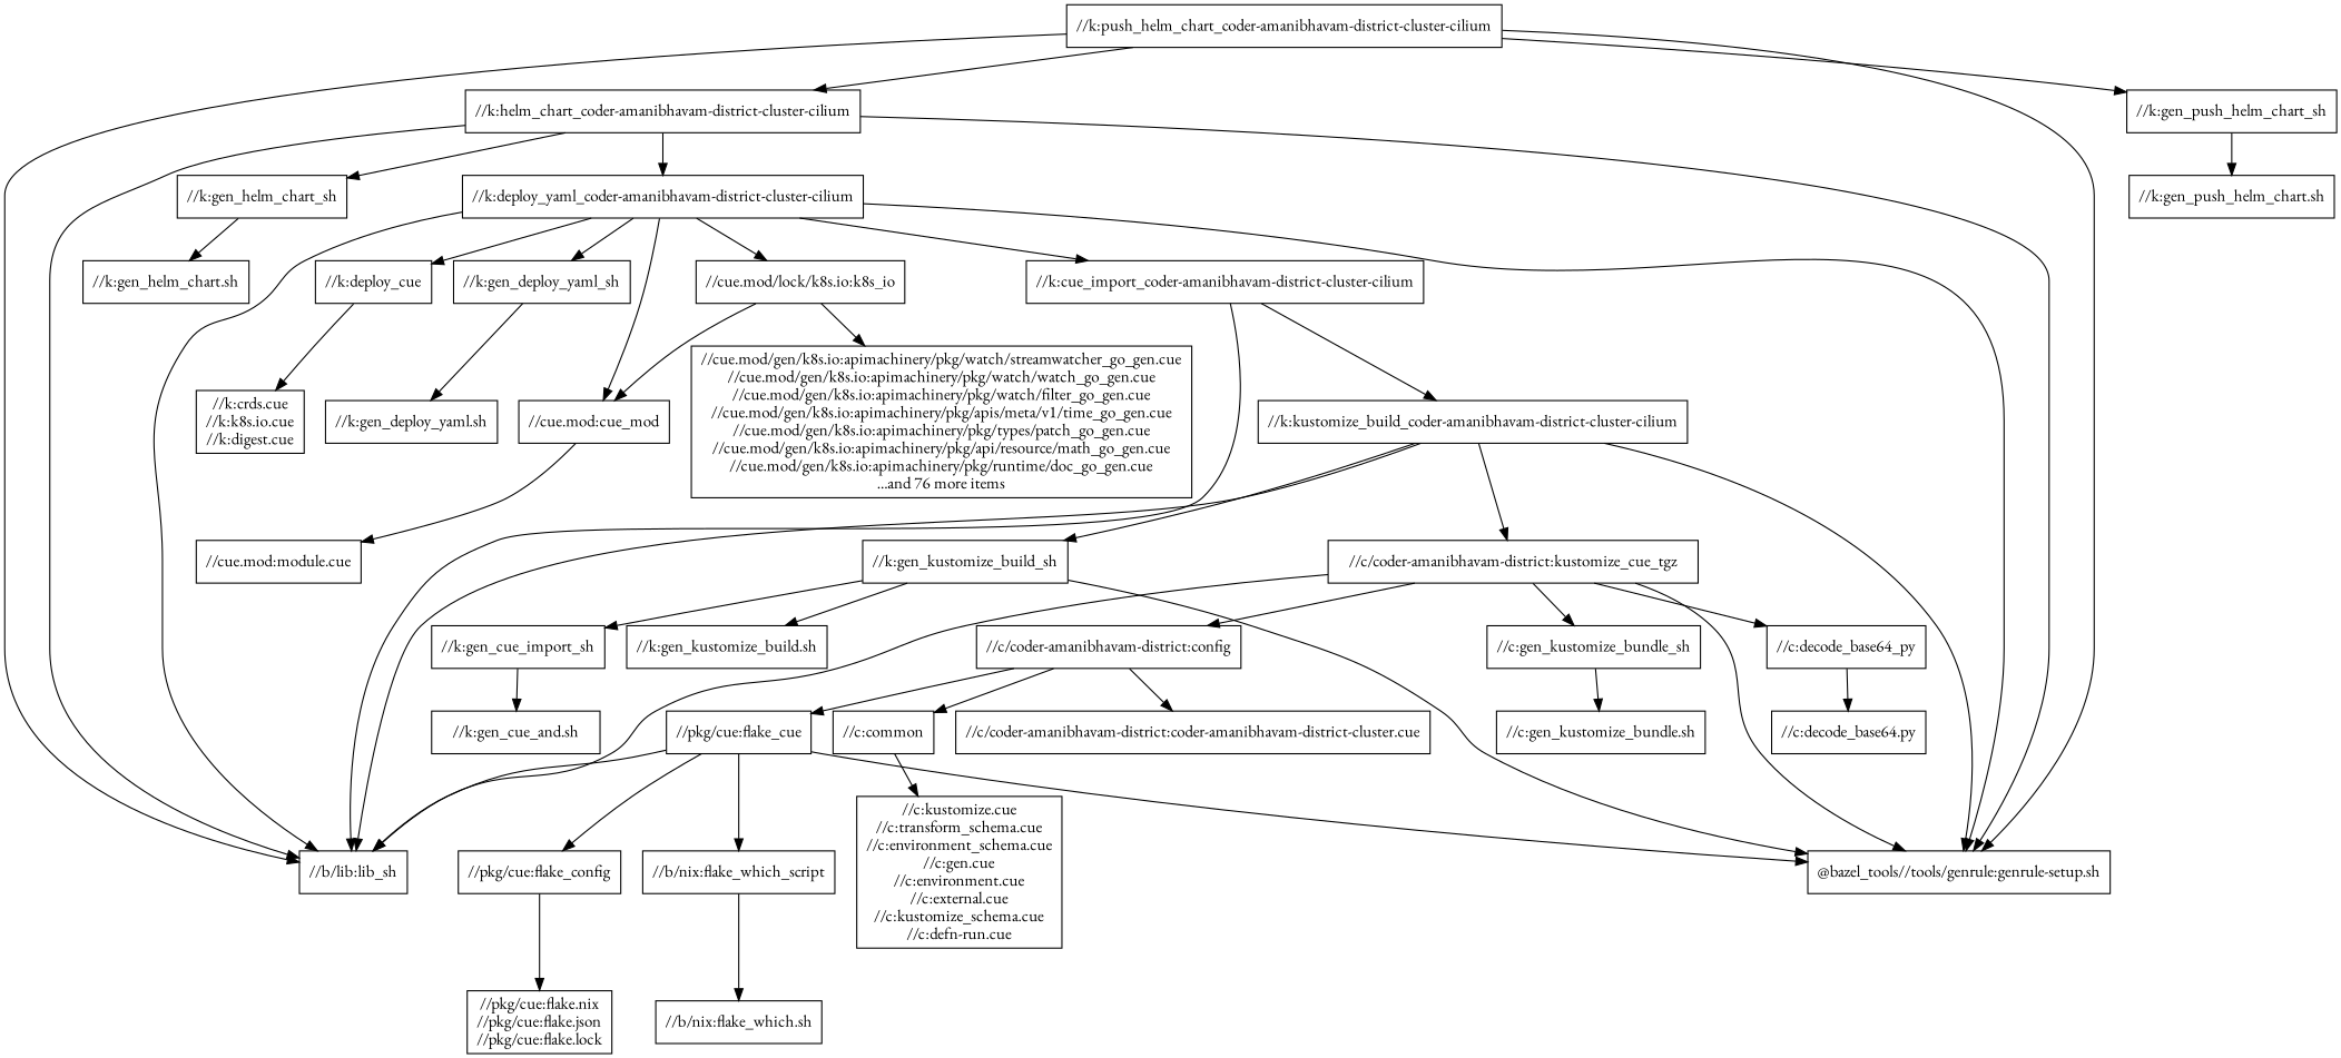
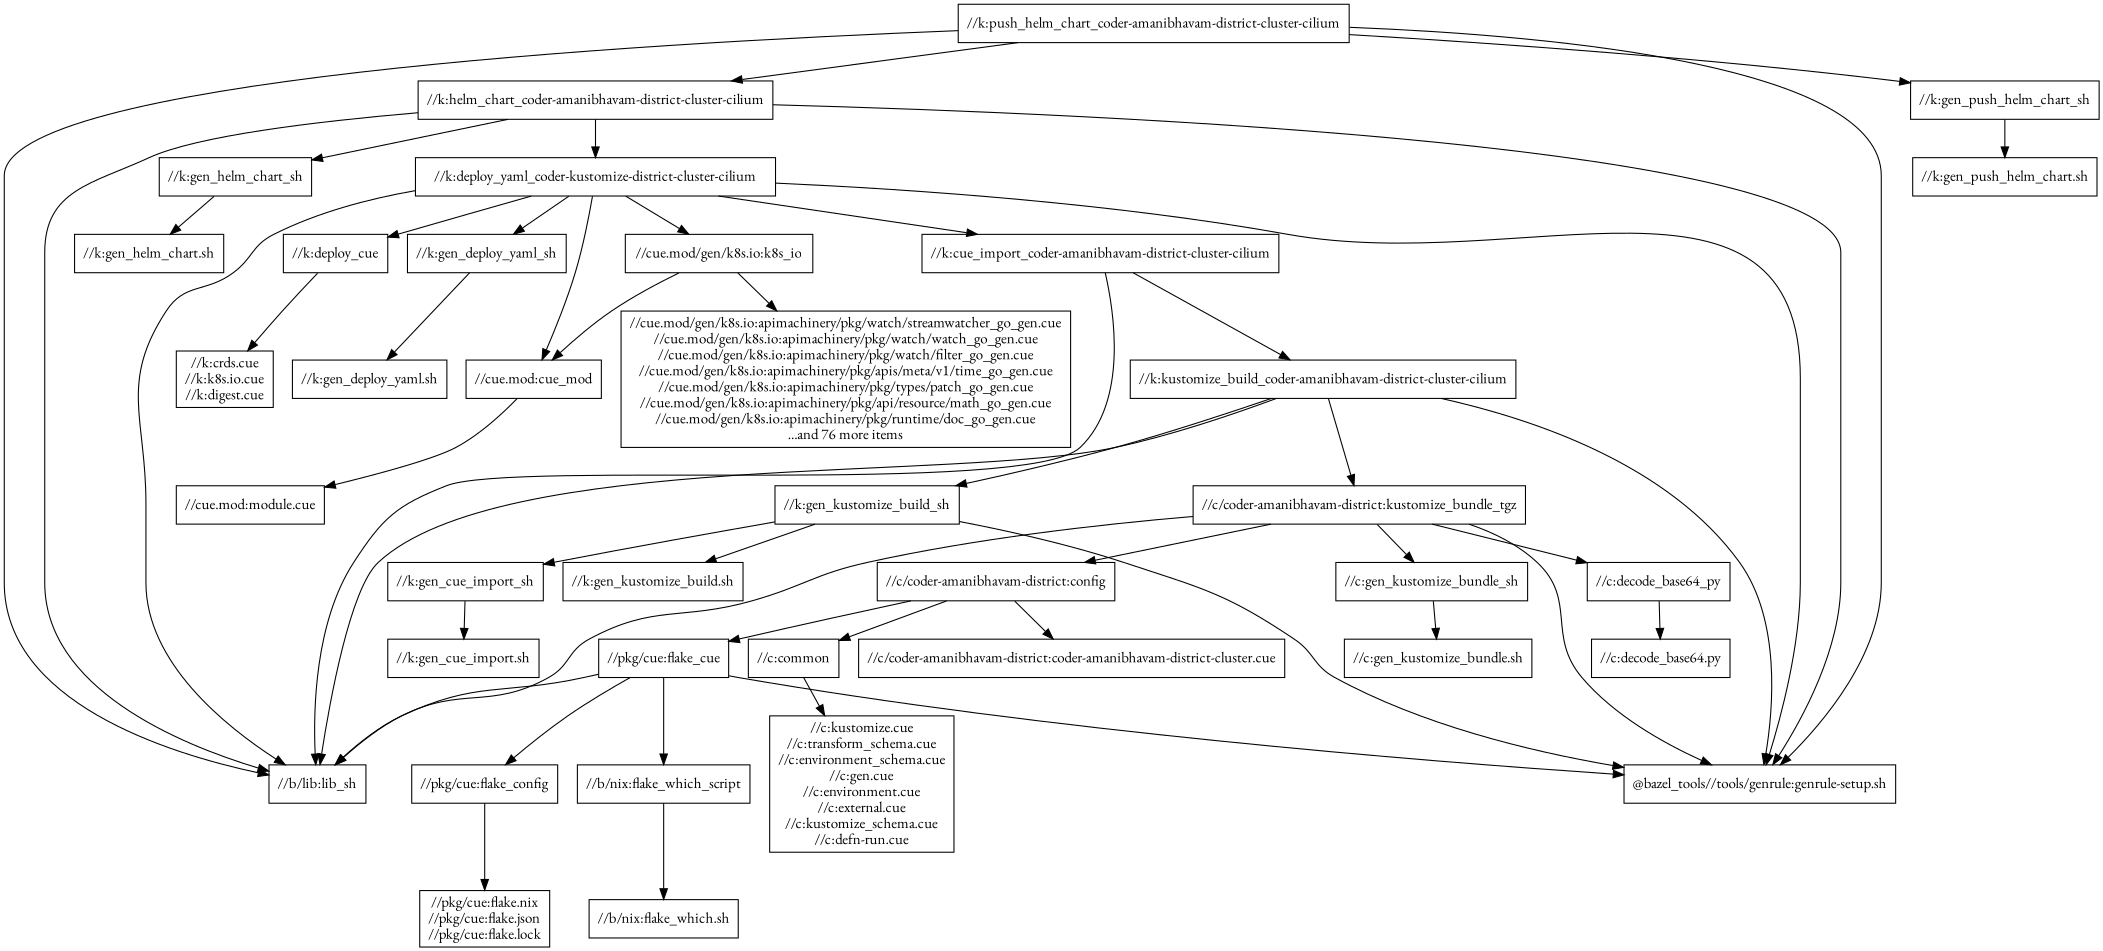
  digraph {
    fontname="EB Garamond"
    node [fontname="EB Garamond" shape=box]
    edge [fontname="EB Garamond"]
    "//k:push_helm_chart_coder-amanibhavam-district-cluster-cilium"
    "//k:helm_chart_coder-amanibhavam-district-cluster-cilium"
    "//k:gen_push_helm_chart_sh"
    "//b/lib:lib_sh"
    "@bazel_tools//tools/genrule:genrule-setup.sh"
-   "//k:deploy_yaml_coder-amanibhavam-district-cluster-cilium"
+   "//k:deploy_yaml_coder-amanibhavam-district-cluster-cilium" [label="//k:deploy_yaml_coder-kustomize-district-cluster-cilium"]
    "//k:gen_helm_chart_sh"
    "//k:gen_push_helm_chart.sh"
    "//k:cue_import_coder-amanibhavam-district-cluster-cilium"
    "//k:deploy_cue"
    "//k:gen_deploy_yaml_sh"
    "//cue.mod:cue_mod"
-   "//cue.mod/gen/k8s.io:k8s_io" [label="//cue.mod/lock/k8s.io:k8s_io"]
+   "//cue.mod/gen/k8s.io:k8s_io"
    "//k:gen_helm_chart.sh"
    "//k:kustomize_build_coder-amanibhavam-district-cluster-cilium"
    "//k:crds.cue\n//k:k8s.io.cue\n//k:digest.cue"
    "//k:gen_deploy_yaml.sh"
    "//cue.mod:module.cue"
    "//cue.mod/gen/k8s.io:apimachinery/pkg/watch/streamwatcher_go_gen.cue\n//cue.mod/gen/k8s.io:apimachinery/pkg/watch/watch_go_gen.cue\n//cue.mod/gen/k8s.io:apimachinery/pkg/watch/filter_go_gen.cue\n//cue.mod/gen/k8s.io:apimachinery/pkg/apis/meta/v1/time_go_gen.cue\n//cue.mod/gen/k8s.io:apimachinery/pkg/types/patch_go_gen.cue\n//cue.mod/gen/k8s.io:apimachinery/pkg/api/resource/math_go_gen.cue\n//cue.mod/gen/k8s.io:apimachinery/pkg/runtime/doc_go_gen.cue\n...and 76 more items"
    "//k:gen_kustomize_build_sh"
-   "//c/coder-amanibhavam-district:kustomize_bundle_tgz" [label="//c/coder-amanibhavam-district:kustomize_cue_tgz"]
+   "//c/coder-amanibhavam-district:kustomize_bundle_tgz"
    "//k:gen_cue_import_sh"
-   "//k:gen_cue_import.sh" [label="//k:gen_cue_and.sh"]
+   "//k:gen_cue_import.sh"
    "//k:gen_kustomize_build.sh"
    "//c/coder-amanibhavam-district:config"
    "//c:gen_kustomize_bundle_sh"
    "//c:decode_base64_py"
    "//pkg/cue:flake_cue"
    "//c/coder-amanibhavam-district:coder-amanibhavam-district-cluster.cue"
    "//c:common"
    "//c:gen_kustomize_bundle.sh"
    "//c:decode_base64.py"
    "//pkg/cue:flake_config"
    "//b/nix:flake_which_script"
    "//c:kustomize.cue\n//c:transform_schema.cue\n//c:environment_schema.cue\n//c:gen.cue\n//c:environment.cue\n//c:external.cue\n//c:kustomize_schema.cue\n//c:defn-run.cue"
    "//pkg/cue:flake.nix\n//pkg/cue:flake.json\n//pkg/cue:flake.lock"
    "//b/nix:flake_which.sh"
    "//k:push_helm_chart_coder-amanibhavam-district-cluster-cilium" -> "//k:helm_chart_coder-amanibhavam-district-cluster-cilium"
    "//k:push_helm_chart_coder-amanibhavam-district-cluster-cilium" -> "//k:gen_push_helm_chart_sh"
    "//k:push_helm_chart_coder-amanibhavam-district-cluster-cilium" -> "//b/lib:lib_sh"
    "//k:push_helm_chart_coder-amanibhavam-district-cluster-cilium" -> "@bazel_tools//tools/genrule:genrule-setup.sh"
    "//k:helm_chart_coder-amanibhavam-district-cluster-cilium" -> "//b/lib:lib_sh"
    "//k:helm_chart_coder-amanibhavam-district-cluster-cilium" -> "@bazel_tools//tools/genrule:genrule-setup.sh"
    "//k:helm_chart_coder-amanibhavam-district-cluster-cilium" -> "//k:deploy_yaml_coder-amanibhavam-district-cluster-cilium"
    "//k:helm_chart_coder-amanibhavam-district-cluster-cilium" -> "//k:gen_helm_chart_sh"
    "//k:gen_push_helm_chart_sh" -> "//k:gen_push_helm_chart.sh"
    "//k:deploy_yaml_coder-amanibhavam-district-cluster-cilium" -> "//b/lib:lib_sh"
    "//k:deploy_yaml_coder-amanibhavam-district-cluster-cilium" -> "@bazel_tools//tools/genrule:genrule-setup.sh"
    "//k:deploy_yaml_coder-amanibhavam-district-cluster-cilium" -> "//k:cue_import_coder-amanibhavam-district-cluster-cilium"
    "//k:deploy_yaml_coder-amanibhavam-district-cluster-cilium" -> "//k:deploy_cue"
    "//k:deploy_yaml_coder-amanibhavam-district-cluster-cilium" -> "//k:gen_deploy_yaml_sh"
    "//k:deploy_yaml_coder-amanibhavam-district-cluster-cilium" -> "//cue.mod:cue_mod"
    "//k:deploy_yaml_coder-amanibhavam-district-cluster-cilium" -> "//cue.mod/gen/k8s.io:k8s_io"
    "//k:gen_helm_chart_sh" -> "//k:gen_helm_chart.sh"
    "//k:cue_import_coder-amanibhavam-district-cluster-cilium" -> "//b/lib:lib_sh"
    "//k:cue_import_coder-amanibhavam-district-cluster-cilium" -> "//k:kustomize_build_coder-amanibhavam-district-cluster-cilium"
    "//k:deploy_cue" -> "//k:crds.cue\n//k:k8s.io.cue\n//k:digest.cue"
    "//k:gen_deploy_yaml_sh" -> "//k:gen_deploy_yaml.sh"
    "//cue.mod:cue_mod" -> "//cue.mod:module.cue"
    "//cue.mod/gen/k8s.io:k8s_io" -> "//cue.mod:cue_mod"
    "//cue.mod/gen/k8s.io:k8s_io" -> "//cue.mod/gen/k8s.io:apimachinery/pkg/watch/streamwatcher_go_gen.cue\n//cue.mod/gen/k8s.io:apimachinery/pkg/watch/watch_go_gen.cue\n//cue.mod/gen/k8s.io:apimachinery/pkg/watch/filter_go_gen.cue\n//cue.mod/gen/k8s.io:apimachinery/pkg/apis/meta/v1/time_go_gen.cue\n//cue.mod/gen/k8s.io:apimachinery/pkg/types/patch_go_gen.cue\n//cue.mod/gen/k8s.io:apimachinery/pkg/api/resource/math_go_gen.cue\n//cue.mod/gen/k8s.io:apimachinery/pkg/runtime/doc_go_gen.cue\n...and 76 more items"
    "//k:kustomize_build_coder-amanibhavam-district-cluster-cilium" -> "//b/lib:lib_sh"
    "//k:kustomize_build_coder-amanibhavam-district-cluster-cilium" -> "@bazel_tools//tools/genrule:genrule-setup.sh"
    "//k:kustomize_build_coder-amanibhavam-district-cluster-cilium" -> "//k:gen_kustomize_build_sh"
    "//k:kustomize_build_coder-amanibhavam-district-cluster-cilium" -> "//c/coder-amanibhavam-district:kustomize_bundle_tgz"
    "//k:gen_kustomize_build_sh" -> "@bazel_tools//tools/genrule:genrule-setup.sh"
    "//k:gen_kustomize_build_sh" -> "//k:gen_cue_import_sh"
    "//k:gen_kustomize_build_sh" -> "//k:gen_kustomize_build.sh"
    "//c/coder-amanibhavam-district:kustomize_bundle_tgz" -> "//b/lib:lib_sh"
    "//c/coder-amanibhavam-district:kustomize_bundle_tgz" -> "@bazel_tools//tools/genrule:genrule-setup.sh"
    "//c/coder-amanibhavam-district:kustomize_bundle_tgz" -> "//c/coder-amanibhavam-district:config"
    "//c/coder-amanibhavam-district:kustomize_bundle_tgz" -> "//c:gen_kustomize_bundle_sh"
    "//c/coder-amanibhavam-district:kustomize_bundle_tgz" -> "//c:decode_base64_py"
    "//k:gen_cue_import_sh" -> "//k:gen_cue_import.sh"
    "//c/coder-amanibhavam-district:config" -> "//pkg/cue:flake_cue"
    "//c/coder-amanibhavam-district:config" -> "//c/coder-amanibhavam-district:coder-amanibhavam-district-cluster.cue"
    "//c/coder-amanibhavam-district:config" -> "//c:common"
    "//c:gen_kustomize_bundle_sh" -> "//c:gen_kustomize_bundle.sh"
    "//c:decode_base64_py" -> "//c:decode_base64.py"
    "//pkg/cue:flake_cue" -> "//b/lib:lib_sh"
    "//pkg/cue:flake_cue" -> "@bazel_tools//tools/genrule:genrule-setup.sh"
    "//pkg/cue:flake_cue" -> "//pkg/cue:flake_config"
    "//pkg/cue:flake_cue" -> "//b/nix:flake_which_script"
    "//c:common" -> "//c:kustomize.cue\n//c:transform_schema.cue\n//c:environment_schema.cue\n//c:gen.cue\n//c:environment.cue\n//c:external.cue\n//c:kustomize_schema.cue\n//c:defn-run.cue"
    "//pkg/cue:flake_config" -> "//pkg/cue:flake.nix\n//pkg/cue:flake.json\n//pkg/cue:flake.lock"
    "//b/nix:flake_which_script" -> "//b/nix:flake_which.sh"
  }
